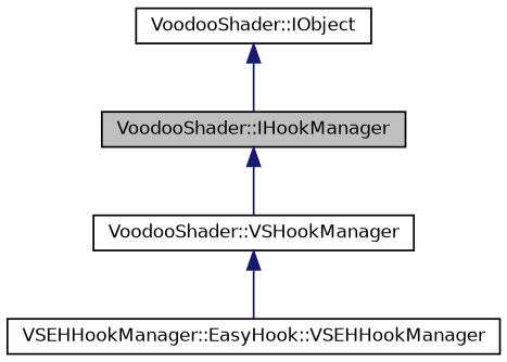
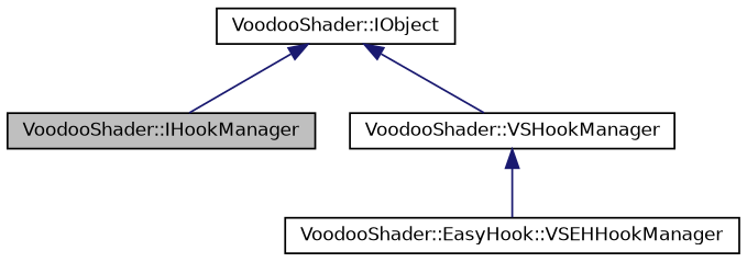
  digraph {
    node [color=black fillcolor=white fontname=Helvetica fontsize=10 shape=record style=filled]
    edge [color=midnightblue dir=back fontname=Helvetica fontsize=10 labelfontname=Helvetica labelfontsize=10 style=solid]
    n1 [fillcolor=grey75 fontcolor=black height=0.2 label="VoodooShader::IHookManager" width=0.4]
    n2 [height=0.2 label="VoodooShader::VSHookManager" width=0.4]
-   n3 [height=0.2 label="VSEHHookManager::EasyHook::VSEHHookManager" width=0.4]
+   n3 [height=0.2 label="VoodooShader::EasyHook::VSEHHookManager" width=0.4]
    n4 [height=0.2 label="VoodooShader::IObject" width=0.4]
-   n1 -> n2
+   n4 -> n2
    n2 -> n3
    n4 -> n1
  }
